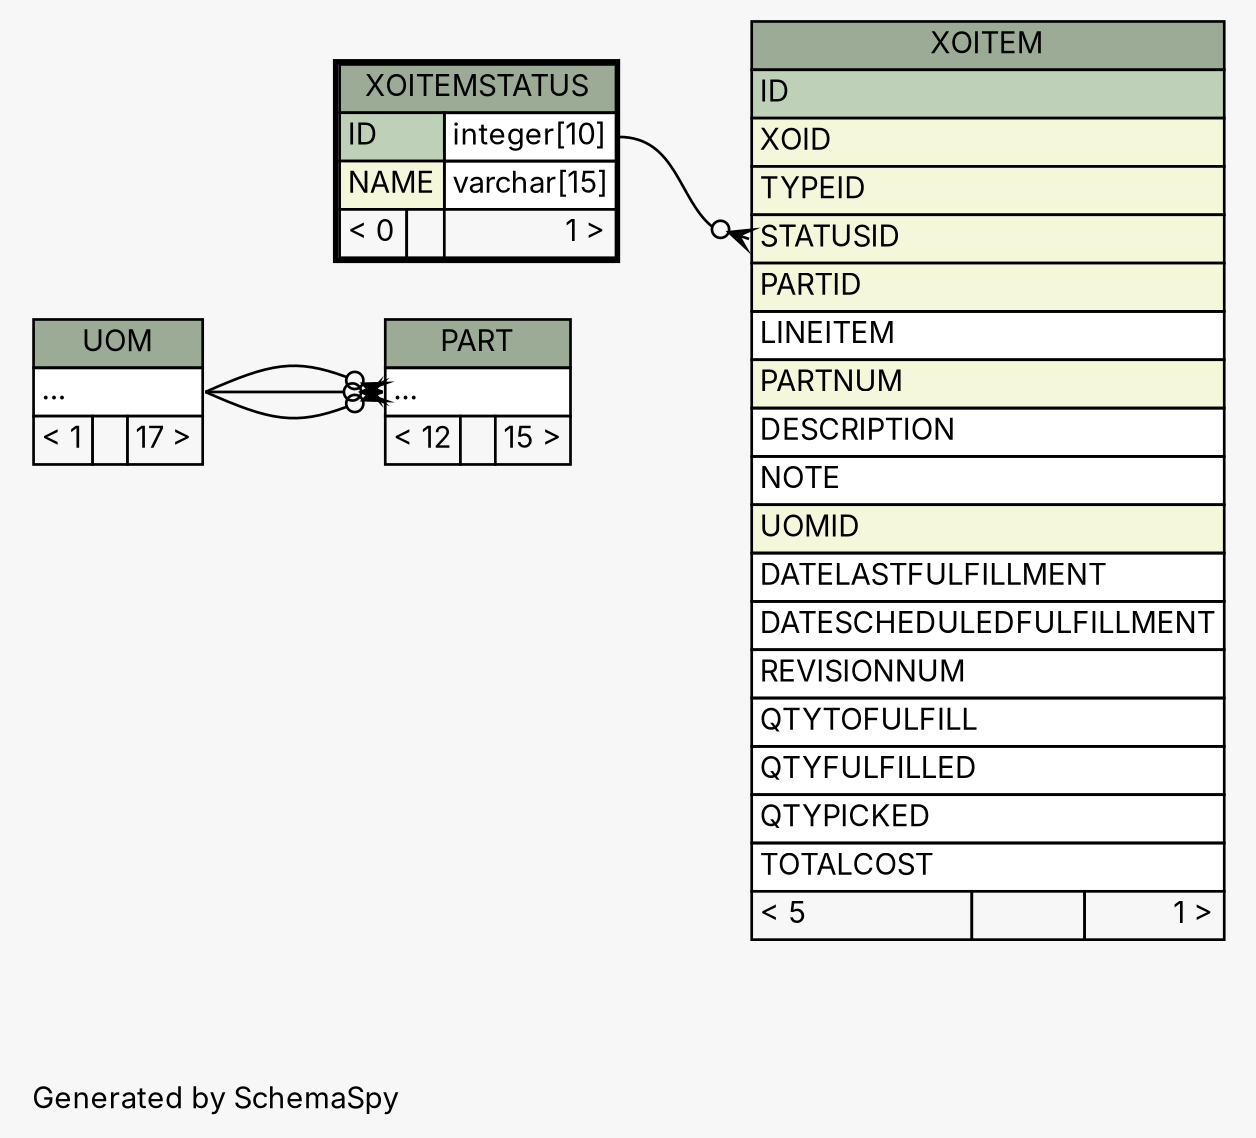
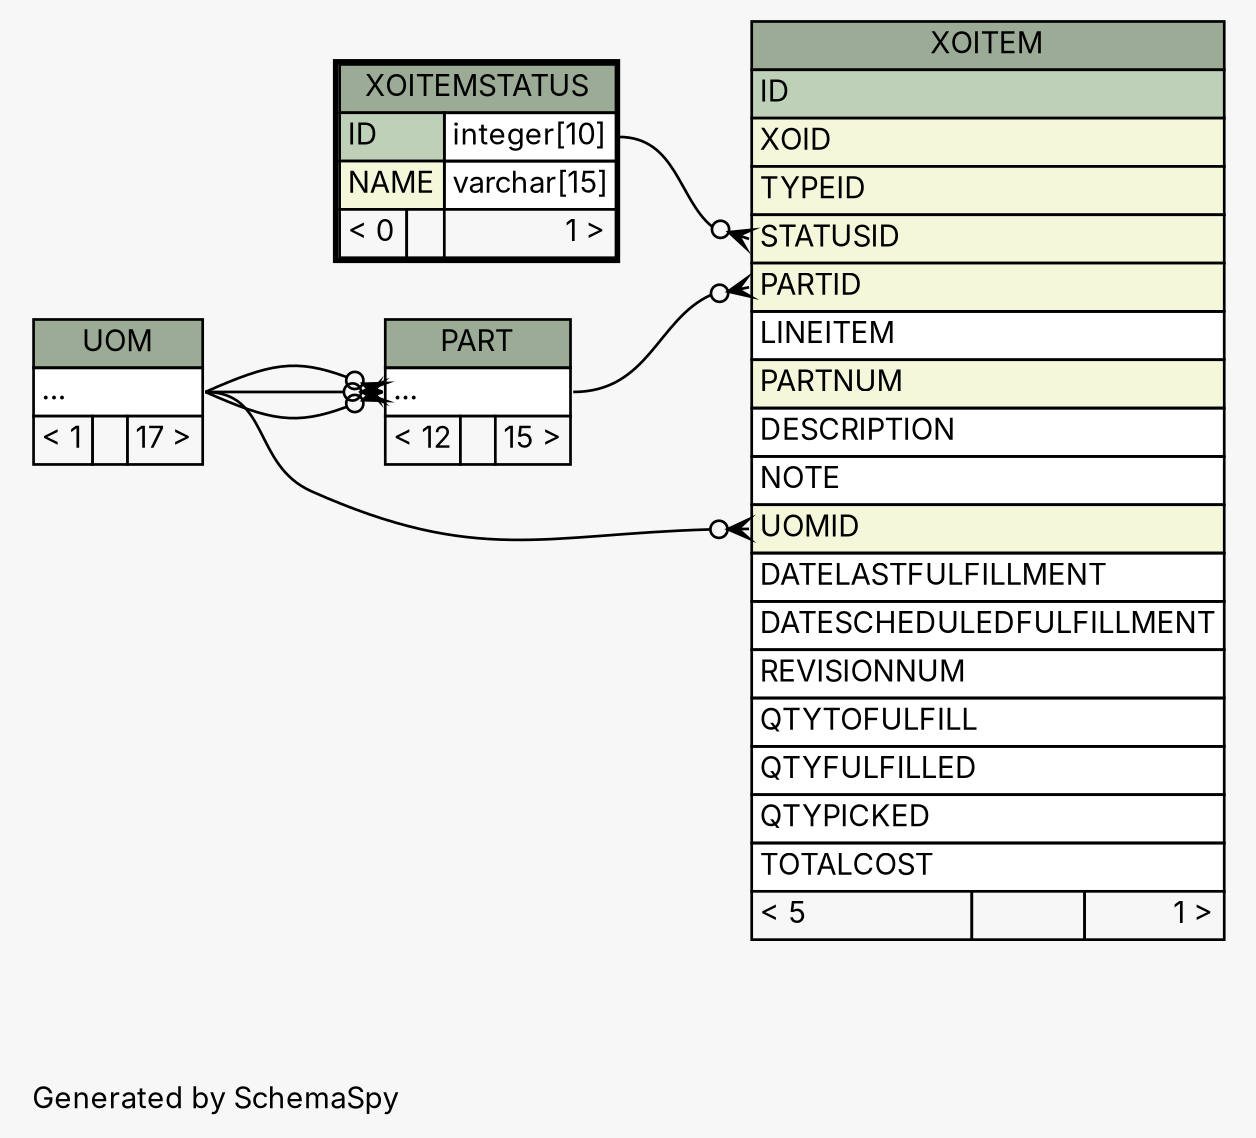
  digraph {
    bgcolor="#f7f7f7"
    fontname=Inter
    fontsize=11
    label="\nGenerated by SchemaSpy"
    labeljust=l
    nodesep=0.18
    rankdir=RL
    ranksep=0.46
    node [fontname=Inter fontsize=11 shape=plaintext]
    edge [arrowhead=none arrowsize=0.8 arrowtail=crowodot dir=back fontname=Inter headport="elipses:e" tailport="elipses:w"]
    n1 [label=<     <TABLE BORDER="0" CELLBORDER="1" CELLSPACING="0" BGCOLOR="#ffffff">       <TR><TD COLSPAN="3" BGCOLOR="#9bab96" ALIGN="CENTER">PART</TD></TR>       <TR><TD PORT="elipses" COLSPAN="3" ALIGN="LEFT">...</TD></TR>       <TR><TD ALIGN="LEFT" BGCOLOR="#f7f7f7">&lt; 12</TD><TD ALIGN="RIGHT" BGCOLOR="#f7f7f7">  </TD><TD ALIGN="RIGHT" BGCOLOR="#f7f7f7">15 &gt;</TD></TR>     </TABLE>>]
    n2 [label=<     <TABLE BORDER="0" CELLBORDER="1" CELLSPACING="0" BGCOLOR="#ffffff">       <TR><TD COLSPAN="3" BGCOLOR="#9bab96" ALIGN="CENTER">UOM</TD></TR>       <TR><TD PORT="elipses" COLSPAN="3" ALIGN="LEFT">...</TD></TR>       <TR><TD ALIGN="LEFT" BGCOLOR="#f7f7f7">&lt; 1</TD><TD ALIGN="RIGHT" BGCOLOR="#f7f7f7">  </TD><TD ALIGN="RIGHT" BGCOLOR="#f7f7f7">17 &gt;</TD></TR>     </TABLE>>]
    n3 [label=<     <TABLE BORDER="0" CELLBORDER="1" CELLSPACING="0" BGCOLOR="#ffffff">       <TR><TD COLSPAN="3" BGCOLOR="#9bab96" ALIGN="CENTER">XOITEM</TD></TR>       <TR><TD PORT="ID" COLSPAN="3" BGCOLOR="#bed1b8" ALIGN="LEFT">ID</TD></TR>       <TR><TD PORT="XOID" COLSPAN="3" BGCOLOR="#f4f7da" ALIGN="LEFT">XOID</TD></TR>       <TR><TD PORT="TYPEID" COLSPAN="3" BGCOLOR="#f4f7da" ALIGN="LEFT">TYPEID</TD></TR>       <TR><TD PORT="STATUSID" COLSPAN="3" BGCOLOR="#f4f7da" ALIGN="LEFT">STATUSID</TD></TR>       <TR><TD PORT="PARTID" COLSPAN="3" BGCOLOR="#f4f7da" ALIGN="LEFT">PARTID</TD></TR>       <TR><TD PORT="LINEITEM" COLSPAN="3" ALIGN="LEFT">LINEITEM</TD></TR>       <TR><TD PORT="PARTNUM" COLSPAN="3" BGCOLOR="#f4f7da" ALIGN="LEFT">PARTNUM</TD></TR>       <TR><TD PORT="DESCRIPTION" COLSPAN="3" ALIGN="LEFT">DESCRIPTION</TD></TR>       <TR><TD PORT="NOTE" COLSPAN="3" ALIGN="LEFT">NOTE</TD></TR>       <TR><TD PORT="UOMID" COLSPAN="3" BGCOLOR="#f4f7da" ALIGN="LEFT">UOMID</TD></TR>       <TR><TD PORT="DATELASTFULFILLMENT" COLSPAN="3" ALIGN="LEFT">DATELASTFULFILLMENT</TD></TR>       <TR><TD PORT="DATESCHEDULEDFULFILLMENT" COLSPAN="3" ALIGN="LEFT">DATESCHEDULEDFULFILLMENT</TD></TR>       <TR><TD PORT="REVISIONNUM" COLSPAN="3" ALIGN="LEFT">REVISIONNUM</TD></TR>       <TR><TD PORT="QTYTOFULFILL" COLSPAN="3" ALIGN="LEFT">QTYTOFULFILL</TD></TR>       <TR><TD PORT="QTYFULFILLED" COLSPAN="3" ALIGN="LEFT">QTYFULFILLED</TD></TR>       <TR><TD PORT="QTYPICKED" COLSPAN="3" ALIGN="LEFT">QTYPICKED</TD></TR>       <TR><TD PORT="TOTALCOST" COLSPAN="3" ALIGN="LEFT">TOTALCOST</TD></TR>       <TR><TD ALIGN="LEFT" BGCOLOR="#f7f7f7">&lt; 5</TD><TD ALIGN="RIGHT" BGCOLOR="#f7f7f7">  </TD><TD ALIGN="RIGHT" BGCOLOR="#f7f7f7">1 &gt;</TD></TR>     </TABLE>>]
    n4 [label=<     <TABLE BORDER="2" CELLBORDER="1" CELLSPACING="0" BGCOLOR="#ffffff">       <TR><TD COLSPAN="3" BGCOLOR="#9bab96" ALIGN="CENTER">XOITEMSTATUS</TD></TR>       <TR><TD PORT="ID" COLSPAN="2" BGCOLOR="#bed1b8" ALIGN="LEFT">ID</TD><TD PORT="ID.type" ALIGN="LEFT">integer[10]</TD></TR>       <TR><TD PORT="NAME" COLSPAN="2" BGCOLOR="#f4f7da" ALIGN="LEFT">NAME</TD><TD PORT="NAME.type" ALIGN="LEFT">varchar[15]</TD></TR>       <TR><TD ALIGN="LEFT" BGCOLOR="#f7f7f7">&lt; 0</TD><TD ALIGN="RIGHT" BGCOLOR="#f7f7f7">  </TD><TD ALIGN="RIGHT" BGCOLOR="#f7f7f7">1 &gt;</TD></TR>     </TABLE>>]
    n1 -> n2
    n1 -> n2
    n1 -> n2
+   n3 -> n1 [tailport="PARTID:w"]
+   n3 -> n2 [tailport="UOMID:w"]
    n3 -> n4 [headport="ID.type:e" tailport="STATUSID:w"]
  }
